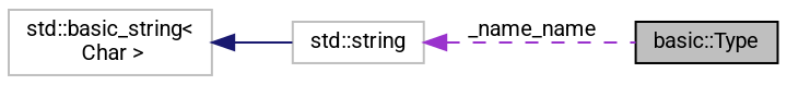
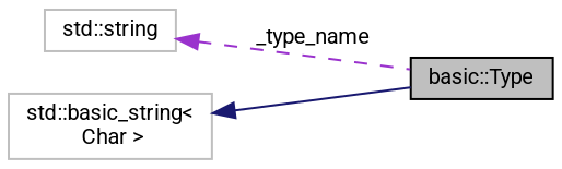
  digraph {
    fontname=Roboto
    rankdir=LR
    node [color=grey75 fillcolor=white fontname=Roboto fontsize=10 shape=record style=filled]
    edge [dir=back fontname=Roboto fontsize=10 labelfontname=Helvetica labelfontsize=10]
    n1 [color=black fillcolor=grey75 fontcolor=black height=0.2 label="basic::Type" width=0.4]
    n2 [height=0.2 label="std::string" width=0.4]
    n3 [height=0.2 label="std::basic_string\<\l Char \>" width=0.4]
-   n2 -> n1 [color=darkorchid3 label=" _name_name" style=dashed]
-   n3 -> n2 [color=midnightblue style=solid]
+   n2 -> n1 [color=darkorchid3 label=" _type_name" style=dashed]
+   n3 -> n1 [color=midnightblue style=solid]
  }
